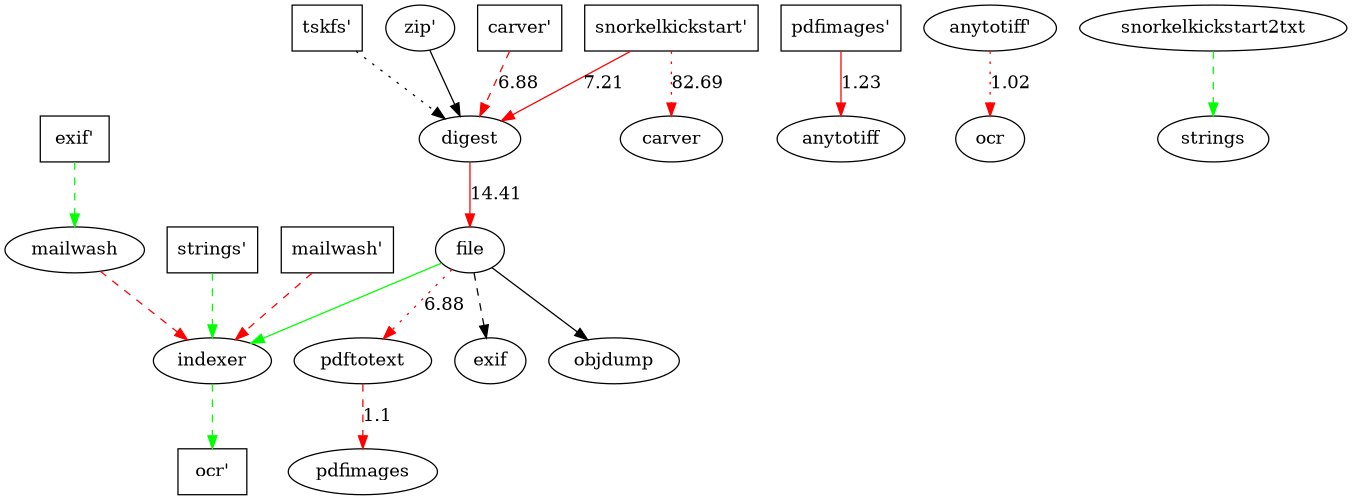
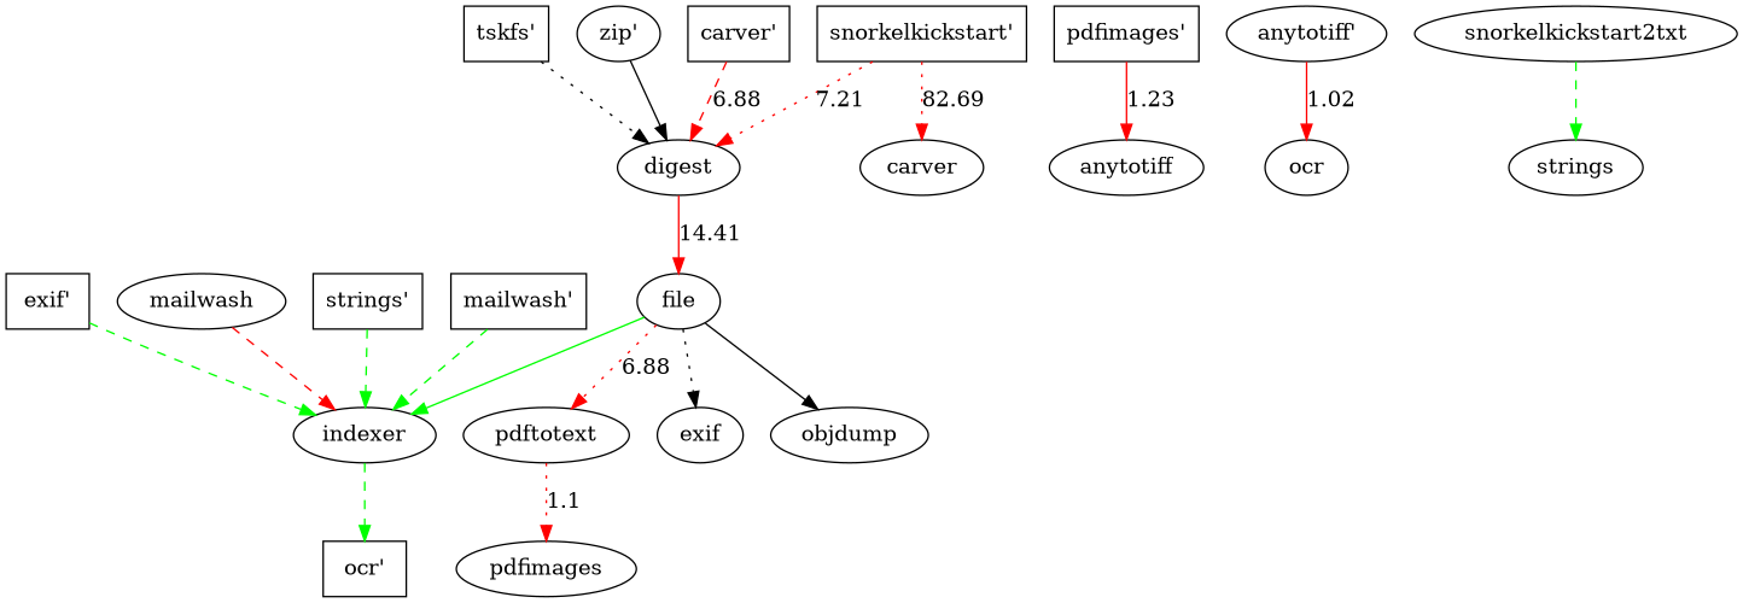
  digraph {
    edge [color=red style=dashed]
    n1 [label="exif'" shape=box]
    mailwash
    indexer
    "strings'" [shape=box]
    "ocr'" [shape=box]
    "mailwash'" [shape=box]
    "tskfs'" [shape=box]
    digest
    file
    "zip'" [shape=ellipse]
    "pdfimages'" [shape=box]
    anytotiff
    "carver'" [shape=box]
    "snorkelkickstart'" [shape=box]
    carver
    "anytotiff'" [shape=ellipse]
    ocr
    pdftotext
    exif
    objdump
    pdfimages
    n22 [label=snorkelkickstart2txt]
    strings
-   n1 -> mailwash [color=green]
+   n1 -> indexer [color=green]
    mailwash -> indexer
    indexer -> "ocr'" [color=green]
    "strings'" -> indexer [color=green]
-   "mailwash'" -> indexer
+   "mailwash'" -> indexer [color=green]
    "tskfs'" -> digest [style=dotted color=""]
    digest -> file [label=14.41 style=""]
    file -> indexer [color=green style=""]
    file -> pdftotext [label=6.88 style=dotted]
-   file -> exif [color=""]
+   file -> exif [style=dotted color=""]
    file -> objdump [color="" style=""]
    "zip'" -> digest [color="" style=""]
    "pdfimages'" -> anytotiff [label=1.23 style=""]
    "carver'" -> digest [label=6.88]
-   "snorkelkickstart'" -> digest [label=7.21 style=""]
+   "snorkelkickstart'" -> digest [label=7.21 style=dotted]
    "snorkelkickstart'" -> carver [label=82.69 style=dotted]
-   "anytotiff'" -> ocr [label=1.02 style=dotted]
-   pdftotext -> pdfimages [label=1.1]
+   "anytotiff'" -> ocr [label=1.02 style=""]
+   pdftotext -> pdfimages [label=1.1 style=dotted]
    n22 -> strings [color=green]
  }
